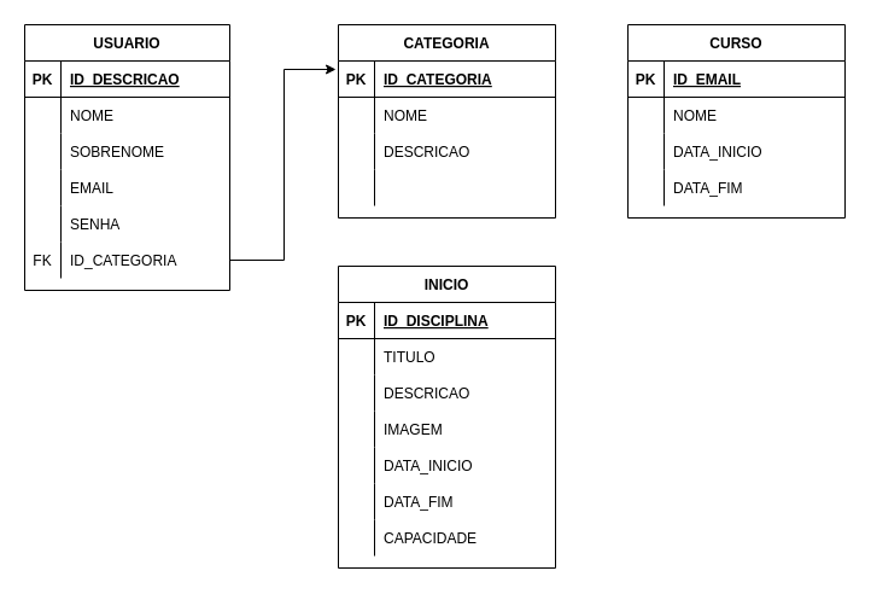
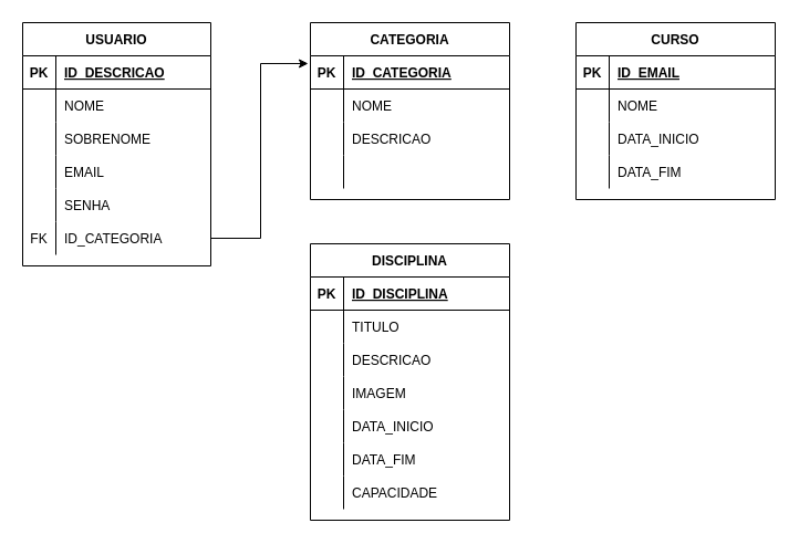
  <mxCell id="0" />
  <mxCell id="1" parent="0" />
  <mxCell id="2" value="USUARIO" style="shape=table;startSize=30;container=1;collapsible=1;childLayout=tableLayout;fixedRows=1;rowLines=0;fontStyle=1;align=center;resizeLast=1;" vertex="1" parent="1"><mxGeometry x="20" y="20" width="170" height="220" as="geometry" /></mxCell>
  <mxCell id="3" value="" style="shape=tableRow;horizontal=0;startSize=0;swimlaneHead=0;swimlaneBody=0;fillColor=none;collapsible=0;dropTarget=0;points=[[0,0.5],[1,0.5]];portConstraint=eastwest;top=0;left=0;right=0;bottom=1;" vertex="1" parent="2"><mxGeometry y="30" width="170" height="30" as="geometry" /></mxCell>
  <mxCell id="4" value="PK" style="shape=partialRectangle;connectable=0;fillColor=none;top=0;left=0;bottom=0;right=0;fontStyle=1;overflow=hidden;" vertex="1" parent="3"><mxGeometry width="30" height="30" as="geometry"><mxRectangle width="30" height="30" as="alternateBounds" /></mxGeometry></mxCell>
  <mxCell id="5" value="ID_DESCRICAO" style="shape=partialRectangle;connectable=0;fillColor=none;top=0;left=0;bottom=0;right=0;align=left;spacingLeft=6;fontStyle=5;overflow=hidden;" vertex="1" parent="3"><mxGeometry x="30" width="140" height="30" as="geometry"><mxRectangle width="140" height="30" as="alternateBounds" /></mxGeometry></mxCell>
  <mxCell id="6" value="" style="shape=tableRow;horizontal=0;startSize=0;swimlaneHead=0;swimlaneBody=0;fillColor=none;collapsible=0;dropTarget=0;points=[[0,0.5],[1,0.5]];portConstraint=eastwest;top=0;left=0;right=0;bottom=0;" vertex="1" parent="2"><mxGeometry y="60" width="170" height="30" as="geometry" /></mxCell>
  <mxCell id="7" value="" style="shape=partialRectangle;connectable=0;fillColor=none;top=0;left=0;bottom=0;right=0;editable=1;overflow=hidden;" vertex="1" parent="6"><mxGeometry width="30" height="30" as="geometry"><mxRectangle width="30" height="30" as="alternateBounds" /></mxGeometry></mxCell>
  <mxCell id="8" value="NOME" style="shape=partialRectangle;connectable=0;fillColor=none;top=0;left=0;bottom=0;right=0;align=left;spacingLeft=6;overflow=hidden;" vertex="1" parent="6"><mxGeometry x="30" width="140" height="30" as="geometry"><mxRectangle width="140" height="30" as="alternateBounds" /></mxGeometry></mxCell>
  <mxCell id="9" value="" style="shape=tableRow;horizontal=0;startSize=0;swimlaneHead=0;swimlaneBody=0;fillColor=none;collapsible=0;dropTarget=0;points=[[0,0.5],[1,0.5]];portConstraint=eastwest;top=0;left=0;right=0;bottom=0;" vertex="1" parent="2"><mxGeometry y="90" width="170" height="30" as="geometry" /></mxCell>
  <mxCell id="10" value="" style="shape=partialRectangle;connectable=0;fillColor=none;top=0;left=0;bottom=0;right=0;editable=1;overflow=hidden;" vertex="1" parent="9"><mxGeometry width="30" height="30" as="geometry"><mxRectangle width="30" height="30" as="alternateBounds" /></mxGeometry></mxCell>
  <mxCell id="11" value="SOBRENOME" style="shape=partialRectangle;connectable=0;fillColor=none;top=0;left=0;bottom=0;right=0;align=left;spacingLeft=6;overflow=hidden;" vertex="1" parent="9"><mxGeometry x="30" width="140" height="30" as="geometry"><mxRectangle width="140" height="30" as="alternateBounds" /></mxGeometry></mxCell>
  <mxCell id="12" value="" style="shape=tableRow;horizontal=0;startSize=0;swimlaneHead=0;swimlaneBody=0;fillColor=none;collapsible=0;dropTarget=0;points=[[0,0.5],[1,0.5]];portConstraint=eastwest;top=0;left=0;right=0;bottom=0;" vertex="1" parent="2"><mxGeometry y="120" width="170" height="30" as="geometry" /></mxCell>
  <mxCell id="13" value="" style="shape=partialRectangle;connectable=0;fillColor=none;top=0;left=0;bottom=0;right=0;editable=1;overflow=hidden;" vertex="1" parent="12"><mxGeometry width="30" height="30" as="geometry"><mxRectangle width="30" height="30" as="alternateBounds" /></mxGeometry></mxCell>
  <mxCell id="14" value="EMAIL" style="shape=partialRectangle;connectable=0;fillColor=none;top=0;left=0;bottom=0;right=0;align=left;spacingLeft=6;overflow=hidden;" vertex="1" parent="12"><mxGeometry x="30" width="140" height="30" as="geometry"><mxRectangle width="140" height="30" as="alternateBounds" /></mxGeometry></mxCell>
  <mxCell id="15" value="" style="shape=tableRow;horizontal=0;startSize=0;swimlaneHead=0;swimlaneBody=0;fillColor=none;collapsible=0;dropTarget=0;points=[[0,0.5],[1,0.5]];portConstraint=eastwest;top=0;left=0;right=0;bottom=0;" vertex="1" parent="2"><mxGeometry y="150" width="170" height="30" as="geometry" /></mxCell>
  <mxCell id="16" value="" style="shape=partialRectangle;connectable=0;fillColor=none;top=0;left=0;bottom=0;right=0;editable=1;overflow=hidden;" vertex="1" parent="15"><mxGeometry width="30" height="30" as="geometry"><mxRectangle width="30" height="30" as="alternateBounds" /></mxGeometry></mxCell>
  <mxCell id="17" value="SENHA" style="shape=partialRectangle;connectable=0;fillColor=none;top=0;left=0;bottom=0;right=0;align=left;spacingLeft=6;overflow=hidden;" vertex="1" parent="15"><mxGeometry x="30" width="140" height="30" as="geometry"><mxRectangle width="140" height="30" as="alternateBounds" /></mxGeometry></mxCell>
  <mxCell id="18" value="" style="shape=tableRow;horizontal=0;startSize=0;swimlaneHead=0;swimlaneBody=0;fillColor=none;collapsible=0;dropTarget=0;points=[[0,0.5],[1,0.5]];portConstraint=eastwest;top=0;left=0;right=0;bottom=0;" vertex="1" parent="2"><mxGeometry y="180" width="170" height="30" as="geometry" /></mxCell>
  <mxCell id="19" value="FK" style="shape=partialRectangle;connectable=0;fillColor=none;top=0;left=0;bottom=0;right=0;editable=1;overflow=hidden;" vertex="1" parent="18"><mxGeometry width="30" height="30" as="geometry"><mxRectangle width="30" height="30" as="alternateBounds" /></mxGeometry></mxCell>
  <mxCell id="20" value="ID_CATEGORIA" style="shape=partialRectangle;connectable=0;fillColor=none;top=0;left=0;bottom=0;right=0;align=left;spacingLeft=6;overflow=hidden;" vertex="1" parent="18"><mxGeometry x="30" width="140" height="30" as="geometry"><mxRectangle width="140" height="30" as="alternateBounds" /></mxGeometry></mxCell>
  <mxCell id="21" value="CATEGORIA" style="shape=table;startSize=30;container=1;collapsible=1;childLayout=tableLayout;fixedRows=1;rowLines=0;fontStyle=1;align=center;resizeLast=1;" vertex="1" parent="1"><mxGeometry x="280" y="20" width="180" height="160" as="geometry" /></mxCell>
  <mxCell id="22" value="" style="shape=tableRow;horizontal=0;startSize=0;swimlaneHead=0;swimlaneBody=0;fillColor=none;collapsible=0;dropTarget=0;points=[[0,0.5],[1,0.5]];portConstraint=eastwest;top=0;left=0;right=0;bottom=1;" vertex="1" parent="21"><mxGeometry y="30" width="180" height="30" as="geometry" /></mxCell>
  <mxCell id="23" value="PK" style="shape=partialRectangle;connectable=0;fillColor=none;top=0;left=0;bottom=0;right=0;fontStyle=1;overflow=hidden;" vertex="1" parent="22"><mxGeometry width="30" height="30" as="geometry"><mxRectangle width="30" height="30" as="alternateBounds" /></mxGeometry></mxCell>
  <mxCell id="24" value="ID_CATEGORIA" style="shape=partialRectangle;connectable=0;fillColor=none;top=0;left=0;bottom=0;right=0;align=left;spacingLeft=6;fontStyle=5;overflow=hidden;" vertex="1" parent="22"><mxGeometry x="30" width="150" height="30" as="geometry"><mxRectangle width="150" height="30" as="alternateBounds" /></mxGeometry></mxCell>
  <mxCell id="25" value="" style="shape=tableRow;horizontal=0;startSize=0;swimlaneHead=0;swimlaneBody=0;fillColor=none;collapsible=0;dropTarget=0;points=[[0,0.5],[1,0.5]];portConstraint=eastwest;top=0;left=0;right=0;bottom=0;" vertex="1" parent="21"><mxGeometry y="60" width="180" height="30" as="geometry" /></mxCell>
  <mxCell id="26" value="" style="shape=partialRectangle;connectable=0;fillColor=none;top=0;left=0;bottom=0;right=0;editable=1;overflow=hidden;" vertex="1" parent="25"><mxGeometry width="30" height="30" as="geometry"><mxRectangle width="30" height="30" as="alternateBounds" /></mxGeometry></mxCell>
  <mxCell id="27" value="NOME" style="shape=partialRectangle;connectable=0;fillColor=none;top=0;left=0;bottom=0;right=0;align=left;spacingLeft=6;overflow=hidden;" vertex="1" parent="25"><mxGeometry x="30" width="150" height="30" as="geometry"><mxRectangle width="150" height="30" as="alternateBounds" /></mxGeometry></mxCell>
  <mxCell id="28" value="" style="shape=tableRow;horizontal=0;startSize=0;swimlaneHead=0;swimlaneBody=0;fillColor=none;collapsible=0;dropTarget=0;points=[[0,0.5],[1,0.5]];portConstraint=eastwest;top=0;left=0;right=0;bottom=0;" vertex="1" parent="21"><mxGeometry y="90" width="180" height="30" as="geometry" /></mxCell>
  <mxCell id="29" value="" style="shape=partialRectangle;connectable=0;fillColor=none;top=0;left=0;bottom=0;right=0;editable=1;overflow=hidden;" vertex="1" parent="28"><mxGeometry width="30" height="30" as="geometry"><mxRectangle width="30" height="30" as="alternateBounds" /></mxGeometry></mxCell>
  <mxCell id="30" value="DESCRICAO" style="shape=partialRectangle;connectable=0;fillColor=none;top=0;left=0;bottom=0;right=0;align=left;spacingLeft=6;overflow=hidden;" vertex="1" parent="28"><mxGeometry x="30" width="150" height="30" as="geometry"><mxRectangle width="150" height="30" as="alternateBounds" /></mxGeometry></mxCell>
  <mxCell id="31" value="" style="shape=tableRow;horizontal=0;startSize=0;swimlaneHead=0;swimlaneBody=0;fillColor=none;collapsible=0;dropTarget=0;points=[[0,0.5],[1,0.5]];portConstraint=eastwest;top=0;left=0;right=0;bottom=0;" vertex="1" parent="21"><mxGeometry y="120" width="180" height="30" as="geometry" /></mxCell>
  <mxCell id="32" value="" style="shape=partialRectangle;connectable=0;fillColor=none;top=0;left=0;bottom=0;right=0;editable=1;overflow=hidden;" vertex="1" parent="31"><mxGeometry width="30" height="30" as="geometry"><mxRectangle width="30" height="30" as="alternateBounds" /></mxGeometry></mxCell>
  <mxCell id="33" value="" style="shape=partialRectangle;connectable=0;fillColor=none;top=0;left=0;bottom=0;right=0;align=left;spacingLeft=6;overflow=hidden;" vertex="1" parent="31"><mxGeometry x="30" width="150" height="30" as="geometry"><mxRectangle width="150" height="30" as="alternateBounds" /></mxGeometry></mxCell>
  <mxCell id="34" style="edgeStyle=orthogonalEdgeStyle;rounded=0;orthogonalLoop=1;jettySize=auto;html=1;entryX=-0.011;entryY=0.233;entryDx=0;entryDy=0;entryPerimeter=0;" edge="1" parent="1" source="18" target="22"><mxGeometry relative="1" as="geometry" /></mxCell>
  <mxCell id="35" value="CURSO" style="shape=table;startSize=30;container=1;collapsible=1;childLayout=tableLayout;fixedRows=1;rowLines=0;fontStyle=1;align=center;resizeLast=1;" vertex="1" parent="1"><mxGeometry x="520" y="20" width="180" height="160" as="geometry" /></mxCell>
  <mxCell id="36" value="" style="shape=tableRow;horizontal=0;startSize=0;swimlaneHead=0;swimlaneBody=0;fillColor=none;collapsible=0;dropTarget=0;points=[[0,0.5],[1,0.5]];portConstraint=eastwest;top=0;left=0;right=0;bottom=1;" vertex="1" parent="35"><mxGeometry y="30" width="180" height="30" as="geometry" /></mxCell>
  <mxCell id="37" value="PK" style="shape=partialRectangle;connectable=0;fillColor=none;top=0;left=0;bottom=0;right=0;fontStyle=1;overflow=hidden;" vertex="1" parent="36"><mxGeometry width="30" height="30" as="geometry"><mxRectangle width="30" height="30" as="alternateBounds" /></mxGeometry></mxCell>
  <mxCell id="38" value="ID_EMAIL" style="shape=partialRectangle;connectable=0;fillColor=none;top=0;left=0;bottom=0;right=0;align=left;spacingLeft=6;fontStyle=5;overflow=hidden;" vertex="1" parent="36"><mxGeometry x="30" width="150" height="30" as="geometry"><mxRectangle width="150" height="30" as="alternateBounds" /></mxGeometry></mxCell>
  <mxCell id="39" value="" style="shape=tableRow;horizontal=0;startSize=0;swimlaneHead=0;swimlaneBody=0;fillColor=none;collapsible=0;dropTarget=0;points=[[0,0.5],[1,0.5]];portConstraint=eastwest;top=0;left=0;right=0;bottom=0;" vertex="1" parent="35"><mxGeometry y="60" width="180" height="30" as="geometry" /></mxCell>
  <mxCell id="40" value="" style="shape=partialRectangle;connectable=0;fillColor=none;top=0;left=0;bottom=0;right=0;editable=1;overflow=hidden;" vertex="1" parent="39"><mxGeometry width="30" height="30" as="geometry"><mxRectangle width="30" height="30" as="alternateBounds" /></mxGeometry></mxCell>
  <mxCell id="41" value="NOME" style="shape=partialRectangle;connectable=0;fillColor=none;top=0;left=0;bottom=0;right=0;align=left;spacingLeft=6;overflow=hidden;" vertex="1" parent="39"><mxGeometry x="30" width="150" height="30" as="geometry"><mxRectangle width="150" height="30" as="alternateBounds" /></mxGeometry></mxCell>
  <mxCell id="42" value="" style="shape=tableRow;horizontal=0;startSize=0;swimlaneHead=0;swimlaneBody=0;fillColor=none;collapsible=0;dropTarget=0;points=[[0,0.5],[1,0.5]];portConstraint=eastwest;top=0;left=0;right=0;bottom=0;" vertex="1" parent="35"><mxGeometry y="90" width="180" height="30" as="geometry" /></mxCell>
  <mxCell id="43" value="" style="shape=partialRectangle;connectable=0;fillColor=none;top=0;left=0;bottom=0;right=0;editable=1;overflow=hidden;" vertex="1" parent="42"><mxGeometry width="30" height="30" as="geometry"><mxRectangle width="30" height="30" as="alternateBounds" /></mxGeometry></mxCell>
  <mxCell id="44" value="DATA_INICIO" style="shape=partialRectangle;connectable=0;fillColor=none;top=0;left=0;bottom=0;right=0;align=left;spacingLeft=6;overflow=hidden;" vertex="1" parent="42"><mxGeometry x="30" width="150" height="30" as="geometry"><mxRectangle width="150" height="30" as="alternateBounds" /></mxGeometry></mxCell>
  <mxCell id="45" value="" style="shape=tableRow;horizontal=0;startSize=0;swimlaneHead=0;swimlaneBody=0;fillColor=none;collapsible=0;dropTarget=0;points=[[0,0.5],[1,0.5]];portConstraint=eastwest;top=0;left=0;right=0;bottom=0;" vertex="1" parent="35"><mxGeometry y="120" width="180" height="30" as="geometry" /></mxCell>
  <mxCell id="46" value="" style="shape=partialRectangle;connectable=0;fillColor=none;top=0;left=0;bottom=0;right=0;editable=1;overflow=hidden;" vertex="1" parent="45"><mxGeometry width="30" height="30" as="geometry"><mxRectangle width="30" height="30" as="alternateBounds" /></mxGeometry></mxCell>
  <mxCell id="47" value="DATA_FIM" style="shape=partialRectangle;connectable=0;fillColor=none;top=0;left=0;bottom=0;right=0;align=left;spacingLeft=6;overflow=hidden;" vertex="1" parent="45"><mxGeometry x="30" width="150" height="30" as="geometry"><mxRectangle width="150" height="30" as="alternateBounds" /></mxGeometry></mxCell>
- <mxCell id="48" value="INICIO" style="shape=table;startSize=30;container=1;collapsible=1;childLayout=tableLayout;fixedRows=1;rowLines=0;fontStyle=1;align=center;resizeLast=1;" vertex="1" parent="1"><mxGeometry x="280" y="220" width="180" height="250" as="geometry" /></mxCell>
+ <mxCell id="48" value="DISCIPLINA" style="shape=table;startSize=30;container=1;collapsible=1;childLayout=tableLayout;fixedRows=1;rowLines=0;fontStyle=1;align=center;resizeLast=1;" vertex="1" parent="1"><mxGeometry x="280" y="220" width="180" height="250" as="geometry" /></mxCell>
  <mxCell id="49" value="" style="shape=tableRow;horizontal=0;startSize=0;swimlaneHead=0;swimlaneBody=0;fillColor=none;collapsible=0;dropTarget=0;points=[[0,0.5],[1,0.5]];portConstraint=eastwest;top=0;left=0;right=0;bottom=1;" vertex="1" parent="48"><mxGeometry y="30" width="180" height="30" as="geometry" /></mxCell>
  <mxCell id="50" value="PK" style="shape=partialRectangle;connectable=0;fillColor=none;top=0;left=0;bottom=0;right=0;fontStyle=1;overflow=hidden;" vertex="1" parent="49"><mxGeometry width="30" height="30" as="geometry"><mxRectangle width="30" height="30" as="alternateBounds" /></mxGeometry></mxCell>
  <mxCell id="51" value="ID_DISCIPLINA" style="shape=partialRectangle;connectable=0;fillColor=none;top=0;left=0;bottom=0;right=0;align=left;spacingLeft=6;fontStyle=5;overflow=hidden;" vertex="1" parent="49"><mxGeometry x="30" width="150" height="30" as="geometry"><mxRectangle width="150" height="30" as="alternateBounds" /></mxGeometry></mxCell>
  <mxCell id="52" value="" style="shape=tableRow;horizontal=0;startSize=0;swimlaneHead=0;swimlaneBody=0;fillColor=none;collapsible=0;dropTarget=0;points=[[0,0.5],[1,0.5]];portConstraint=eastwest;top=0;left=0;right=0;bottom=0;" vertex="1" parent="48"><mxGeometry y="60" width="180" height="30" as="geometry" /></mxCell>
  <mxCell id="53" value="" style="shape=partialRectangle;connectable=0;fillColor=none;top=0;left=0;bottom=0;right=0;editable=1;overflow=hidden;" vertex="1" parent="52"><mxGeometry width="30" height="30" as="geometry"><mxRectangle width="30" height="30" as="alternateBounds" /></mxGeometry></mxCell>
  <mxCell id="54" value="TITULO    " style="shape=partialRectangle;connectable=0;fillColor=none;top=0;left=0;bottom=0;right=0;align=left;spacingLeft=6;overflow=hidden;" vertex="1" parent="52"><mxGeometry x="30" width="150" height="30" as="geometry"><mxRectangle width="150" height="30" as="alternateBounds" /></mxGeometry></mxCell>
  <mxCell id="55" value="" style="shape=tableRow;horizontal=0;startSize=0;swimlaneHead=0;swimlaneBody=0;fillColor=none;collapsible=0;dropTarget=0;points=[[0,0.5],[1,0.5]];portConstraint=eastwest;top=0;left=0;right=0;bottom=0;" vertex="1" parent="48"><mxGeometry y="90" width="180" height="30" as="geometry" /></mxCell>
  <mxCell id="56" value="" style="shape=partialRectangle;connectable=0;fillColor=none;top=0;left=0;bottom=0;right=0;editable=1;overflow=hidden;" vertex="1" parent="55"><mxGeometry width="30" height="30" as="geometry"><mxRectangle width="30" height="30" as="alternateBounds" /></mxGeometry></mxCell>
  <mxCell id="57" value="DESCRICAO" style="shape=partialRectangle;connectable=0;fillColor=none;top=0;left=0;bottom=0;right=0;align=left;spacingLeft=6;overflow=hidden;" vertex="1" parent="55"><mxGeometry x="30" width="150" height="30" as="geometry"><mxRectangle width="150" height="30" as="alternateBounds" /></mxGeometry></mxCell>
  <mxCell id="58" value="" style="shape=tableRow;horizontal=0;startSize=0;swimlaneHead=0;swimlaneBody=0;fillColor=none;collapsible=0;dropTarget=0;points=[[0,0.5],[1,0.5]];portConstraint=eastwest;top=0;left=0;right=0;bottom=0;" vertex="1" parent="48"><mxGeometry y="120" width="180" height="30" as="geometry" /></mxCell>
  <mxCell id="59" value="" style="shape=partialRectangle;connectable=0;fillColor=none;top=0;left=0;bottom=0;right=0;editable=1;overflow=hidden;" vertex="1" parent="58"><mxGeometry width="30" height="30" as="geometry"><mxRectangle width="30" height="30" as="alternateBounds" /></mxGeometry></mxCell>
  <mxCell id="60" value="IMAGEM" style="shape=partialRectangle;connectable=0;fillColor=none;top=0;left=0;bottom=0;right=0;align=left;spacingLeft=6;overflow=hidden;" vertex="1" parent="58"><mxGeometry x="30" width="150" height="30" as="geometry"><mxRectangle width="150" height="30" as="alternateBounds" /></mxGeometry></mxCell>
  <mxCell id="61" value="" style="shape=tableRow;horizontal=0;startSize=0;swimlaneHead=0;swimlaneBody=0;fillColor=none;collapsible=0;dropTarget=0;points=[[0,0.5],[1,0.5]];portConstraint=eastwest;top=0;left=0;right=0;bottom=0;" vertex="1" parent="48"><mxGeometry y="150" width="180" height="30" as="geometry" /></mxCell>
  <mxCell id="62" value="" style="shape=partialRectangle;connectable=0;fillColor=none;top=0;left=0;bottom=0;right=0;editable=1;overflow=hidden;" vertex="1" parent="61"><mxGeometry width="30" height="30" as="geometry"><mxRectangle width="30" height="30" as="alternateBounds" /></mxGeometry></mxCell>
  <mxCell id="63" value="DATA_INICIO" style="shape=partialRectangle;connectable=0;fillColor=none;top=0;left=0;bottom=0;right=0;align=left;spacingLeft=6;overflow=hidden;" vertex="1" parent="61"><mxGeometry x="30" width="150" height="30" as="geometry"><mxRectangle width="150" height="30" as="alternateBounds" /></mxGeometry></mxCell>
  <mxCell id="64" value="" style="shape=tableRow;horizontal=0;startSize=0;swimlaneHead=0;swimlaneBody=0;fillColor=none;collapsible=0;dropTarget=0;points=[[0,0.5],[1,0.5]];portConstraint=eastwest;top=0;left=0;right=0;bottom=0;" vertex="1" parent="48"><mxGeometry y="180" width="180" height="30" as="geometry" /></mxCell>
  <mxCell id="65" value="" style="shape=partialRectangle;connectable=0;fillColor=none;top=0;left=0;bottom=0;right=0;editable=1;overflow=hidden;" vertex="1" parent="64"><mxGeometry width="30" height="30" as="geometry"><mxRectangle width="30" height="30" as="alternateBounds" /></mxGeometry></mxCell>
  <mxCell id="66" value="DATA_FIM" style="shape=partialRectangle;connectable=0;fillColor=none;top=0;left=0;bottom=0;right=0;align=left;spacingLeft=6;overflow=hidden;" vertex="1" parent="64"><mxGeometry x="30" width="150" height="30" as="geometry"><mxRectangle width="150" height="30" as="alternateBounds" /></mxGeometry></mxCell>
  <mxCell id="67" value="" style="shape=tableRow;horizontal=0;startSize=0;swimlaneHead=0;swimlaneBody=0;fillColor=none;collapsible=0;dropTarget=0;points=[[0,0.5],[1,0.5]];portConstraint=eastwest;top=0;left=0;right=0;bottom=0;" vertex="1" parent="48"><mxGeometry y="210" width="180" height="30" as="geometry" /></mxCell>
  <mxCell id="68" value="" style="shape=partialRectangle;connectable=0;fillColor=none;top=0;left=0;bottom=0;right=0;editable=1;overflow=hidden;" vertex="1" parent="67"><mxGeometry width="30" height="30" as="geometry"><mxRectangle width="30" height="30" as="alternateBounds" /></mxGeometry></mxCell>
  <mxCell id="69" value="CAPACIDADE" style="shape=partialRectangle;connectable=0;fillColor=none;top=0;left=0;bottom=0;right=0;align=left;spacingLeft=6;overflow=hidden;" vertex="1" parent="67"><mxGeometry x="30" width="150" height="30" as="geometry"><mxRectangle width="150" height="30" as="alternateBounds" /></mxGeometry></mxCell>
